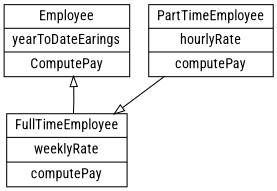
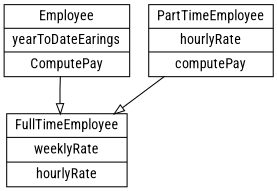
  digraph {
    fontname="Roboto Condensed"
    node [fontname="Roboto Condensed" shape=record]
    edge [arrowhead=empty fontname="Roboto Condensed"]
    n1 [label="{Employee|yearToDateEarings|ComputePay}"]
-   n2 [label="{FullTimeEmployee|weeklyRate|computePay}"]
+   n2 [label="{FullTimeEmployee|weeklyRate|hourlyRate}"]
    n3 [label="{PartTimeEmployee|hourlyRate|computePay}"]
-   n2 -> n1
+   n1 -> n2
    n3 -> n2
  }
